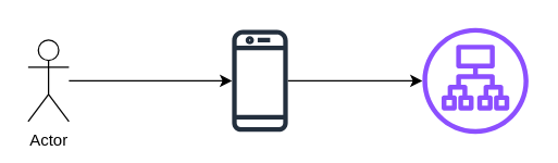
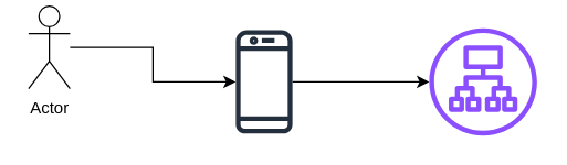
  <mxCell id="0" />
  <mxCell id="1" parent="0" />
  <mxCell id="2" style="edgeStyle=orthogonalEdgeStyle;rounded=0;orthogonalLoop=1;jettySize=auto;html=1;" edge="1" parent="1" source="3" target="5"><mxGeometry relative="1" as="geometry" /></mxCell>
- <mxCell id="3" value="Actor" style="shape=umlActor;verticalLabelPosition=bottom;verticalAlign=top;html=1;outlineConnect=0;" vertex="1" parent="1"><mxGeometry x="20" y="29" width="30" height="60" as="geometry" /></mxCell>
+ <mxCell id="3" value="Actor" style="shape=umlActor;verticalLabelPosition=bottom;verticalAlign=top;html=1;outlineConnect=0;" vertex="1" parent="1"><mxGeometry x="20" y="4" width="30" height="60" as="geometry" /></mxCell>
  <mxCell id="4" style="edgeStyle=orthogonalEdgeStyle;rounded=0;orthogonalLoop=1;jettySize=auto;html=1;" edge="1" parent="1" source="5" target="6"><mxGeometry relative="1" as="geometry" /></mxCell>
  <mxCell id="5" value="" style="sketch=0;outlineConnect=0;fontColor=#232F3E;gradientColor=none;fillColor=#232F3D;strokeColor=none;dashed=0;verticalLabelPosition=bottom;verticalAlign=top;align=center;html=1;fontSize=12;fontStyle=0;aspect=fixed;pointerEvents=1;shape=mxgraph.aws4.mobile_client;" vertex="1" parent="1"><mxGeometry x="170" y="20" width="41" height="78" as="geometry" /></mxCell>
  <mxCell id="6" value="" style="sketch=0;outlineConnect=0;fontColor=#232F3E;gradientColor=none;fillColor=#8C4FFF;strokeColor=none;dashed=0;verticalLabelPosition=bottom;verticalAlign=top;align=center;html=1;fontSize=12;fontStyle=0;aspect=fixed;pointerEvents=1;shape=mxgraph.aws4.application_load_balancer;" vertex="1" parent="1"><mxGeometry x="310" y="20" width="78" height="78" as="geometry" /></mxCell>
